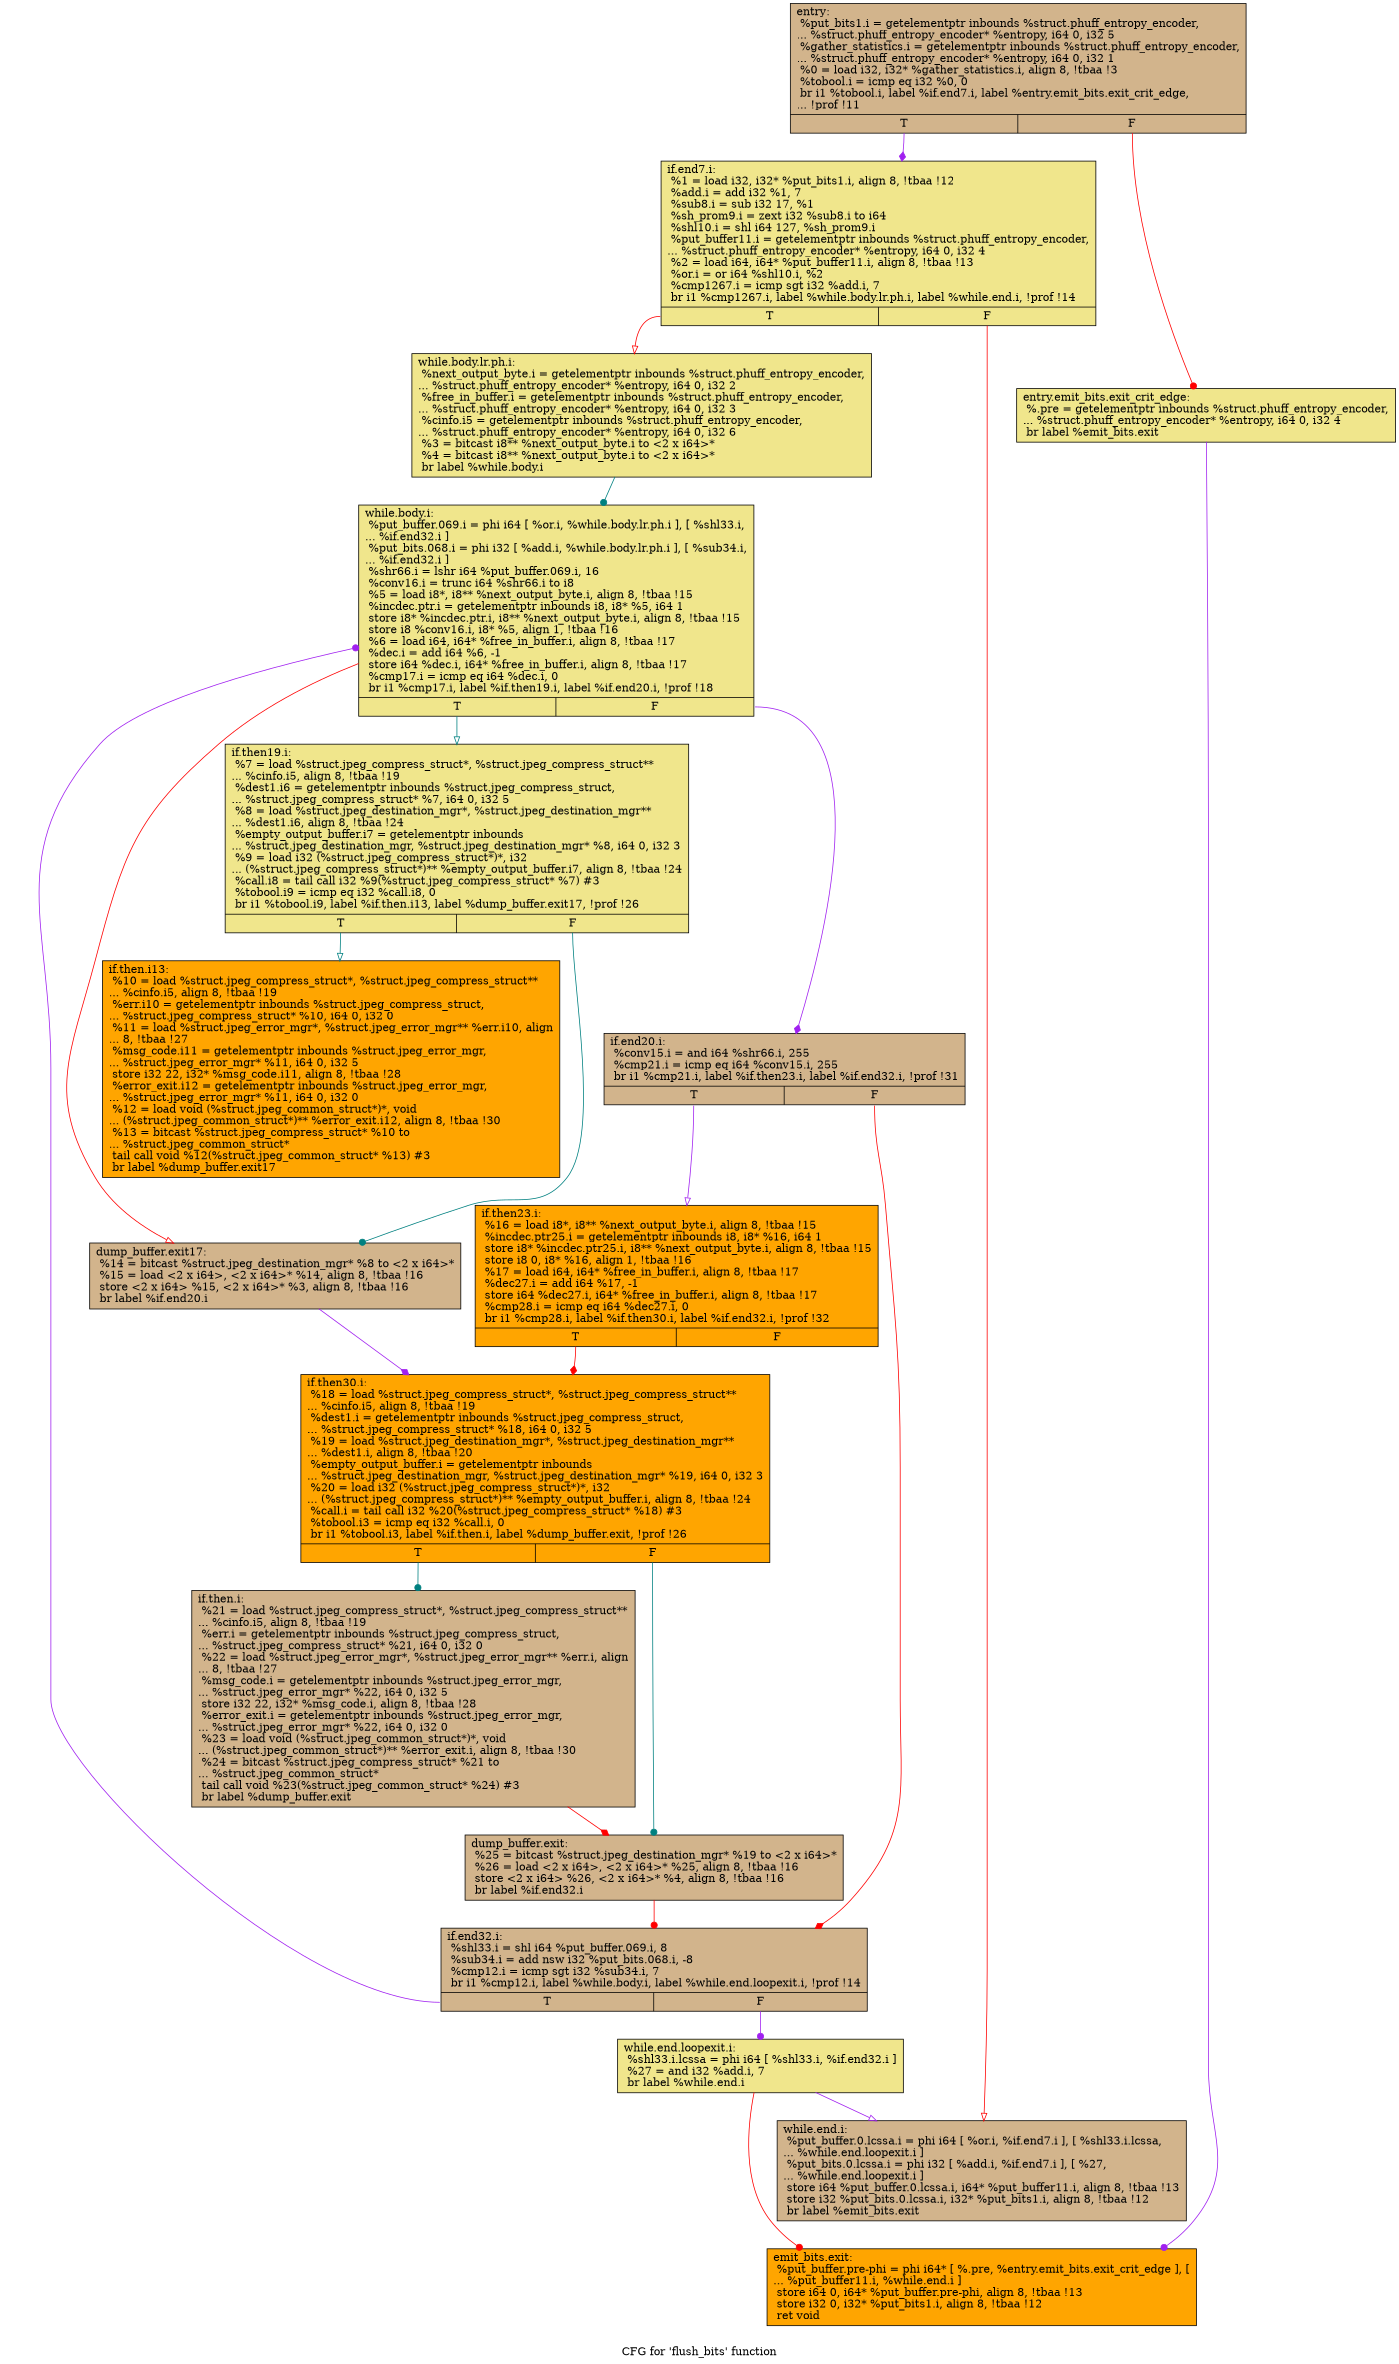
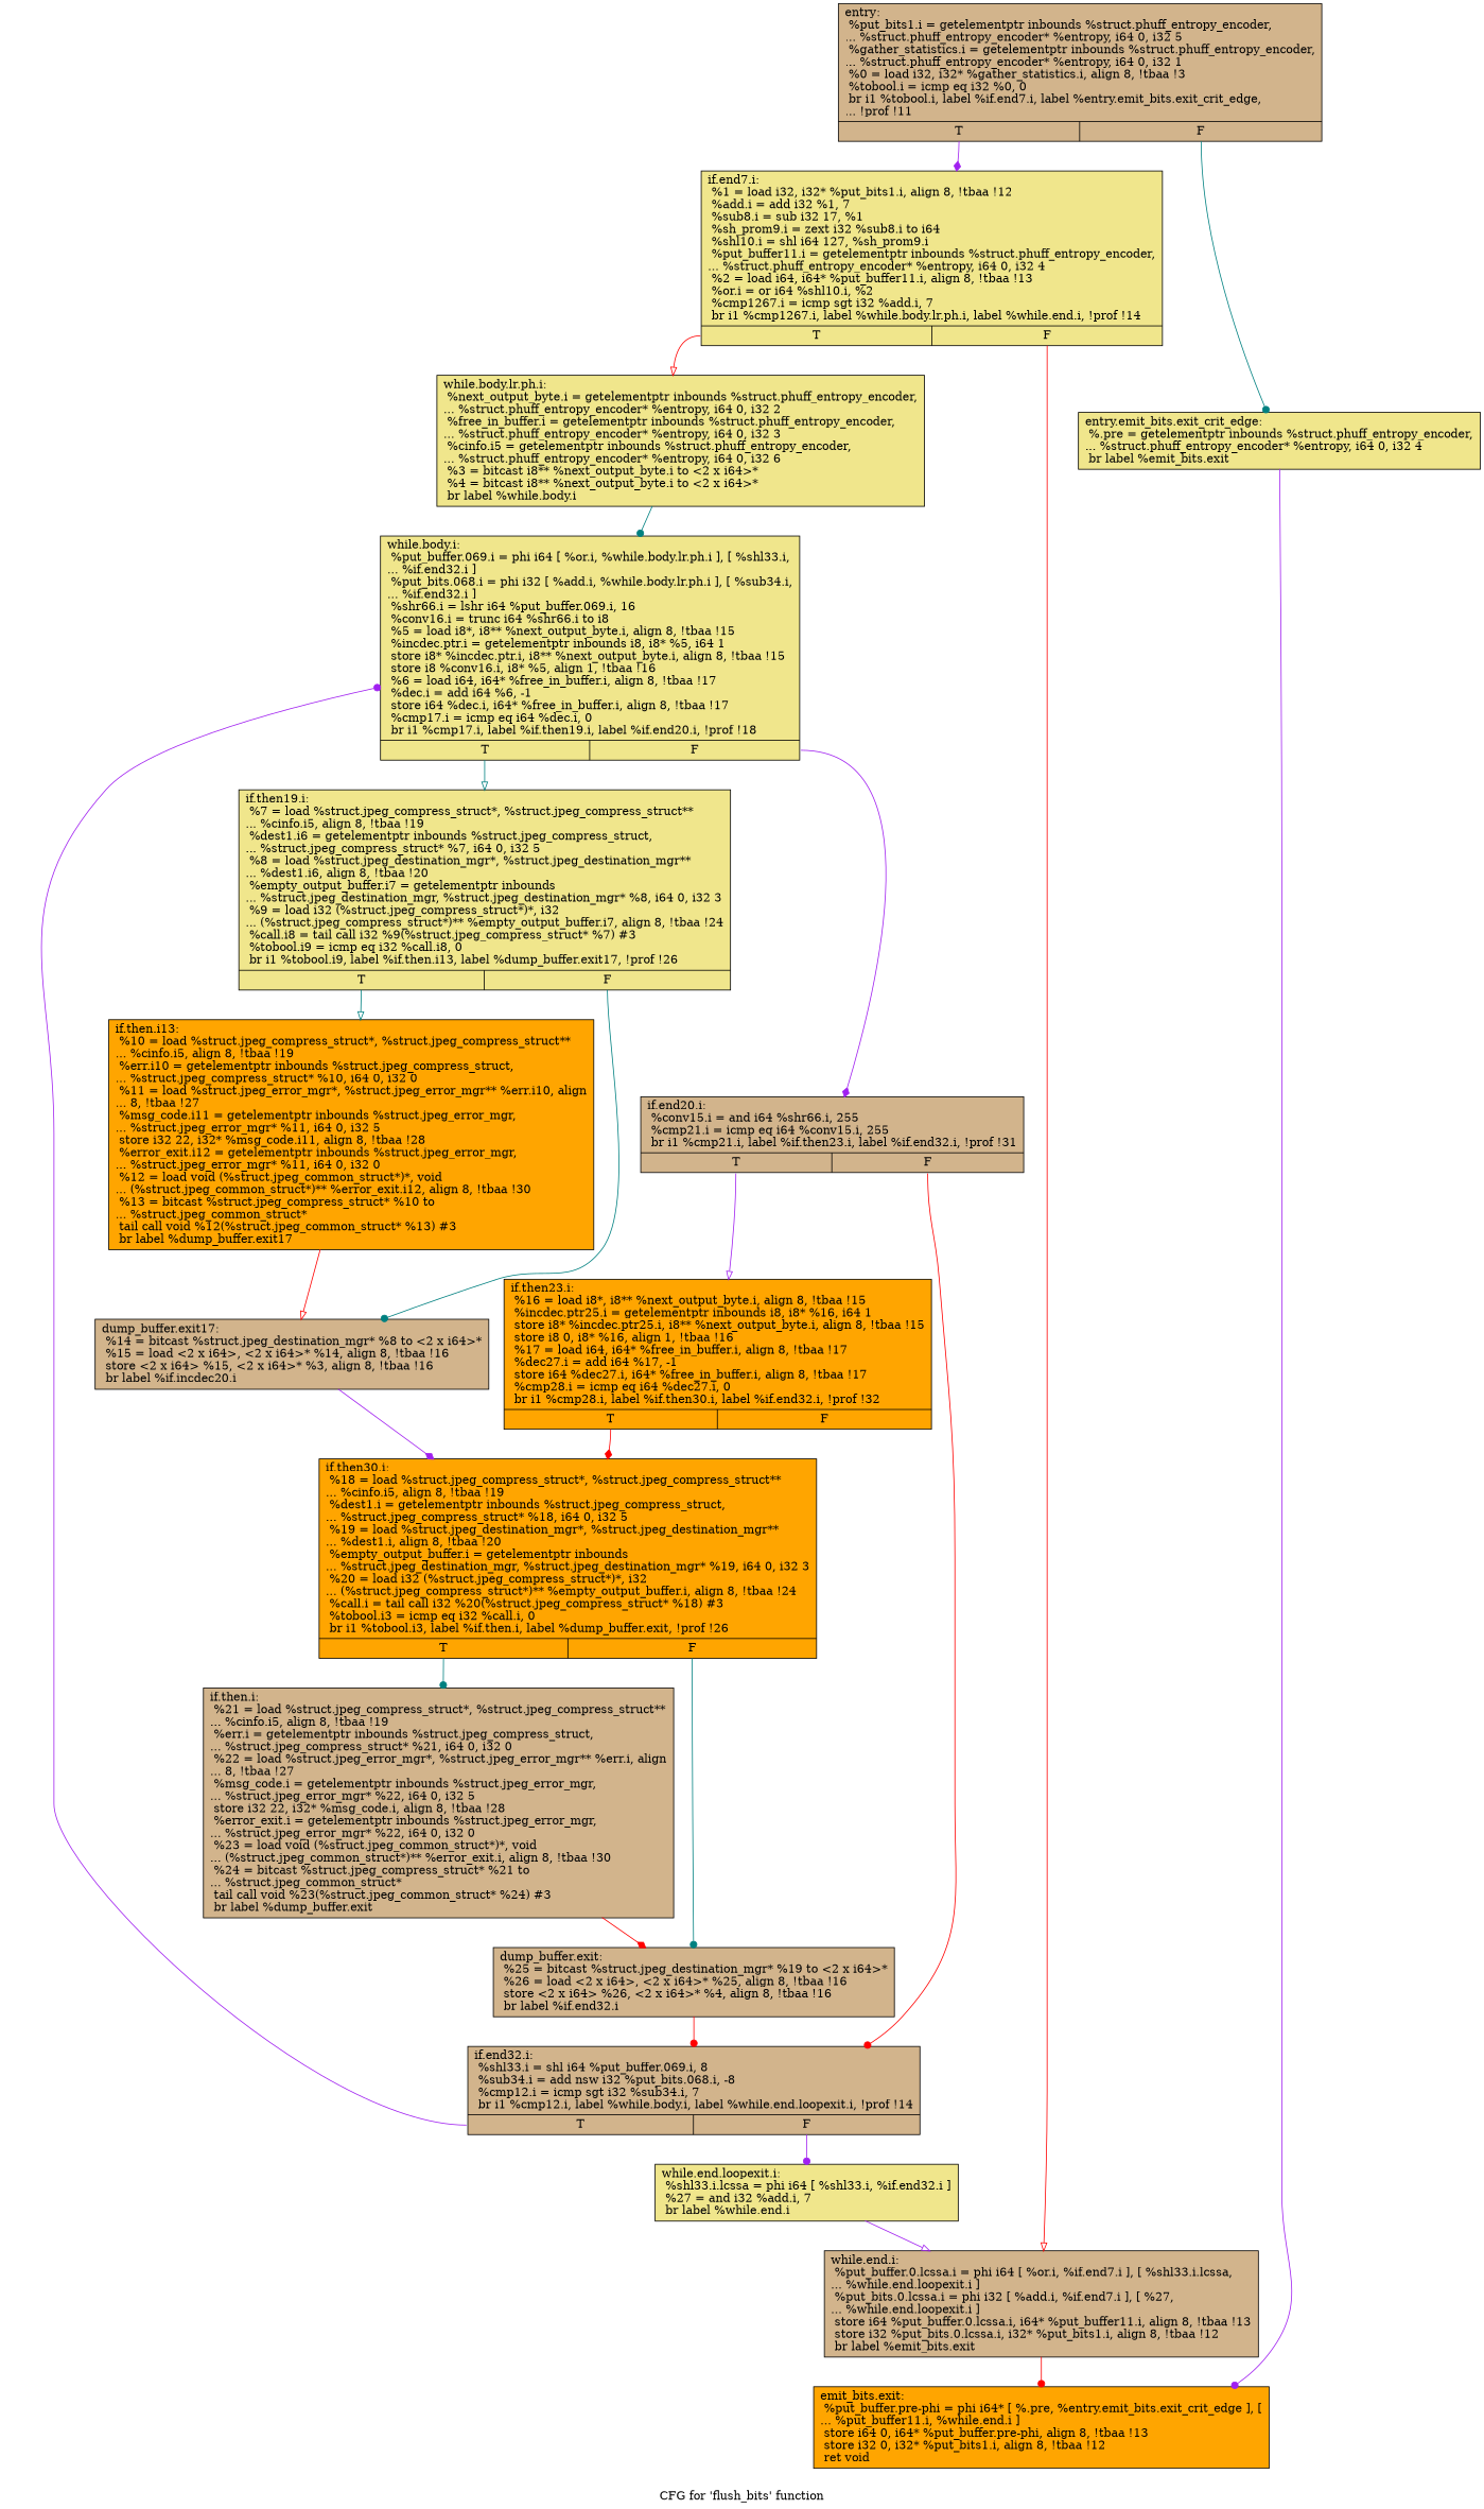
  digraph {
    label="CFG for 'flush_bits' function"
    node [fillcolor=tan shape=record style=filled]
    edge [arrowhead=dot color=red]
    n1 [label="{entry:\l  %put_bits1.i = getelementptr inbounds %struct.phuff_entropy_encoder,\l... %struct.phuff_entropy_encoder* %entropy, i64 0, i32 5\l  %gather_statistics.i = getelementptr inbounds %struct.phuff_entropy_encoder,\l... %struct.phuff_entropy_encoder* %entropy, i64 0, i32 1\l  %0 = load i32, i32* %gather_statistics.i, align 8, !tbaa !3\l  %tobool.i = icmp eq i32 %0, 0\l  br i1 %tobool.i, label %if.end7.i, label %entry.emit_bits.exit_crit_edge,\l... !prof !11\l|{<s0>T|<s1>F}}"]
    n2 [fillcolor=khaki label="{if.end7.i:                                        \l  %1 = load i32, i32* %put_bits1.i, align 8, !tbaa !12\l  %add.i = add i32 %1, 7\l  %sub8.i = sub i32 17, %1\l  %sh_prom9.i = zext i32 %sub8.i to i64\l  %shl10.i = shl i64 127, %sh_prom9.i\l  %put_buffer11.i = getelementptr inbounds %struct.phuff_entropy_encoder,\l... %struct.phuff_entropy_encoder* %entropy, i64 0, i32 4\l  %2 = load i64, i64* %put_buffer11.i, align 8, !tbaa !13\l  %or.i = or i64 %shl10.i, %2\l  %cmp1267.i = icmp sgt i32 %add.i, 7\l  br i1 %cmp1267.i, label %while.body.lr.ph.i, label %while.end.i, !prof !14\l|{<s0>T|<s1>F}}"]
    n3 [fillcolor=khaki label="{entry.emit_bits.exit_crit_edge:                   \l  %.pre = getelementptr inbounds %struct.phuff_entropy_encoder,\l... %struct.phuff_entropy_encoder* %entropy, i64 0, i32 4\l  br label %emit_bits.exit\l}"]
    n4 [fillcolor=khaki label="{while.body.lr.ph.i:                               \l  %next_output_byte.i = getelementptr inbounds %struct.phuff_entropy_encoder,\l... %struct.phuff_entropy_encoder* %entropy, i64 0, i32 2\l  %free_in_buffer.i = getelementptr inbounds %struct.phuff_entropy_encoder,\l... %struct.phuff_entropy_encoder* %entropy, i64 0, i32 3\l  %cinfo.i5 = getelementptr inbounds %struct.phuff_entropy_encoder,\l... %struct.phuff_entropy_encoder* %entropy, i64 0, i32 6\l  %3 = bitcast i8** %next_output_byte.i to \<2 x i64\>*\l  %4 = bitcast i8** %next_output_byte.i to \<2 x i64\>*\l  br label %while.body.i\l}"]
    n5 [label="{while.end.i:                                      \l  %put_buffer.0.lcssa.i = phi i64 [ %or.i, %if.end7.i ], [ %shl33.i.lcssa,\l... %while.end.loopexit.i ]\l  %put_bits.0.lcssa.i = phi i32 [ %add.i, %if.end7.i ], [ %27,\l... %while.end.loopexit.i ]\l  store i64 %put_buffer.0.lcssa.i, i64* %put_buffer11.i, align 8, !tbaa !13\l  store i32 %put_bits.0.lcssa.i, i32* %put_bits1.i, align 8, !tbaa !12\l  br label %emit_bits.exit\l}"]
    n6 [fillcolor=orange label="{emit_bits.exit:                                   \l  %put_buffer.pre-phi = phi i64* [ %.pre, %entry.emit_bits.exit_crit_edge ], [\l... %put_buffer11.i, %while.end.i ]\l  store i64 0, i64* %put_buffer.pre-phi, align 8, !tbaa !13\l  store i32 0, i32* %put_bits1.i, align 8, !tbaa !12\l  ret void\l}"]
    n7 [fillcolor=khaki label="{while.body.i:                                     \l  %put_buffer.069.i = phi i64 [ %or.i, %while.body.lr.ph.i ], [ %shl33.i,\l... %if.end32.i ]\l  %put_bits.068.i = phi i32 [ %add.i, %while.body.lr.ph.i ], [ %sub34.i,\l... %if.end32.i ]\l  %shr66.i = lshr i64 %put_buffer.069.i, 16\l  %conv16.i = trunc i64 %shr66.i to i8\l  %5 = load i8*, i8** %next_output_byte.i, align 8, !tbaa !15\l  %incdec.ptr.i = getelementptr inbounds i8, i8* %5, i64 1\l  store i8* %incdec.ptr.i, i8** %next_output_byte.i, align 8, !tbaa !15\l  store i8 %conv16.i, i8* %5, align 1, !tbaa !16\l  %6 = load i64, i64* %free_in_buffer.i, align 8, !tbaa !17\l  %dec.i = add i64 %6, -1\l  store i64 %dec.i, i64* %free_in_buffer.i, align 8, !tbaa !17\l  %cmp17.i = icmp eq i64 %dec.i, 0\l  br i1 %cmp17.i, label %if.then19.i, label %if.end20.i, !prof !18\l|{<s0>T|<s1>F}}"]
-   n8 [fillcolor=khaki label="{if.then19.i:                                      \l  %7 = load %struct.jpeg_compress_struct*, %struct.jpeg_compress_struct**\l... %cinfo.i5, align 8, !tbaa !19\l  %dest1.i6 = getelementptr inbounds %struct.jpeg_compress_struct,\l... %struct.jpeg_compress_struct* %7, i64 0, i32 5\l  %8 = load %struct.jpeg_destination_mgr*, %struct.jpeg_destination_mgr**\l... %dest1.i6, align 8, !tbaa !24\l  %empty_output_buffer.i7 = getelementptr inbounds\l... %struct.jpeg_destination_mgr, %struct.jpeg_destination_mgr* %8, i64 0, i32 3\l  %9 = load i32 (%struct.jpeg_compress_struct*)*, i32\l... (%struct.jpeg_compress_struct*)** %empty_output_buffer.i7, align 8, !tbaa !24\l  %call.i8 = tail call i32 %9(%struct.jpeg_compress_struct* %7) #3\l  %tobool.i9 = icmp eq i32 %call.i8, 0\l  br i1 %tobool.i9, label %if.then.i13, label %dump_buffer.exit17, !prof !26\l|{<s0>T|<s1>F}}"]
+   n8 [fillcolor=khaki label="{if.then19.i:                                      \l  %7 = load %struct.jpeg_compress_struct*, %struct.jpeg_compress_struct**\l... %cinfo.i5, align 8, !tbaa !19\l  %dest1.i6 = getelementptr inbounds %struct.jpeg_compress_struct,\l... %struct.jpeg_compress_struct* %7, i64 0, i32 5\l  %8 = load %struct.jpeg_destination_mgr*, %struct.jpeg_destination_mgr**\l... %dest1.i6, align 8, !tbaa !20\l  %empty_output_buffer.i7 = getelementptr inbounds\l... %struct.jpeg_destination_mgr, %struct.jpeg_destination_mgr* %8, i64 0, i32 3\l  %9 = load i32 (%struct.jpeg_compress_struct*)*, i32\l... (%struct.jpeg_compress_struct*)** %empty_output_buffer.i7, align 8, !tbaa !24\l  %call.i8 = tail call i32 %9(%struct.jpeg_compress_struct* %7) #3\l  %tobool.i9 = icmp eq i32 %call.i8, 0\l  br i1 %tobool.i9, label %if.then.i13, label %dump_buffer.exit17, !prof !26\l|{<s0>T|<s1>F}}"]
    n9 [label="{if.end20.i:                                       \l  %conv15.i = and i64 %shr66.i, 255\l  %cmp21.i = icmp eq i64 %conv15.i, 255\l  br i1 %cmp21.i, label %if.then23.i, label %if.end32.i, !prof !31\l|{<s0>T|<s1>F}}"]
    n10 [fillcolor=orange label="{if.then.i13:                                      \l  %10 = load %struct.jpeg_compress_struct*, %struct.jpeg_compress_struct**\l... %cinfo.i5, align 8, !tbaa !19\l  %err.i10 = getelementptr inbounds %struct.jpeg_compress_struct,\l... %struct.jpeg_compress_struct* %10, i64 0, i32 0\l  %11 = load %struct.jpeg_error_mgr*, %struct.jpeg_error_mgr** %err.i10, align\l... 8, !tbaa !27\l  %msg_code.i11 = getelementptr inbounds %struct.jpeg_error_mgr,\l... %struct.jpeg_error_mgr* %11, i64 0, i32 5\l  store i32 22, i32* %msg_code.i11, align 8, !tbaa !28\l  %error_exit.i12 = getelementptr inbounds %struct.jpeg_error_mgr,\l... %struct.jpeg_error_mgr* %11, i64 0, i32 0\l  %12 = load void (%struct.jpeg_common_struct*)*, void\l... (%struct.jpeg_common_struct*)** %error_exit.i12, align 8, !tbaa !30\l  %13 = bitcast %struct.jpeg_compress_struct* %10 to\l... %struct.jpeg_common_struct*\l  tail call void %12(%struct.jpeg_common_struct* %13) #3\l  br label %dump_buffer.exit17\l}"]
-   n11 [label="{dump_buffer.exit17:                               \l  %14 = bitcast %struct.jpeg_destination_mgr* %8 to \<2 x i64\>*\l  %15 = load \<2 x i64\>, \<2 x i64\>* %14, align 8, !tbaa !16\l  store \<2 x i64\> %15, \<2 x i64\>* %3, align 8, !tbaa !16\l  br label %if.end20.i\l}"]
+   n11 [label="{dump_buffer.exit17:                               \l  %14 = bitcast %struct.jpeg_destination_mgr* %8 to \<2 x i64\>*\l  %15 = load \<2 x i64\>, \<2 x i64\>* %14, align 8, !tbaa !16\l  store \<2 x i64\> %15, \<2 x i64\>* %3, align 8, !tbaa !16\l  br label %if.incdec20.i\l}"]
    n12 [fillcolor=orange label="{if.then23.i:                                      \l  %16 = load i8*, i8** %next_output_byte.i, align 8, !tbaa !15\l  %incdec.ptr25.i = getelementptr inbounds i8, i8* %16, i64 1\l  store i8* %incdec.ptr25.i, i8** %next_output_byte.i, align 8, !tbaa !15\l  store i8 0, i8* %16, align 1, !tbaa !16\l  %17 = load i64, i64* %free_in_buffer.i, align 8, !tbaa !17\l  %dec27.i = add i64 %17, -1\l  store i64 %dec27.i, i64* %free_in_buffer.i, align 8, !tbaa !17\l  %cmp28.i = icmp eq i64 %dec27.i, 0\l  br i1 %cmp28.i, label %if.then30.i, label %if.end32.i, !prof !32\l|{<s0>T|<s1>F}}"]
    n13 [label="{if.end32.i:                                       \l  %shl33.i = shl i64 %put_buffer.069.i, 8\l  %sub34.i = add nsw i32 %put_bits.068.i, -8\l  %cmp12.i = icmp sgt i32 %sub34.i, 7\l  br i1 %cmp12.i, label %while.body.i, label %while.end.loopexit.i, !prof !14\l|{<s0>T|<s1>F}}"]
    n14 [fillcolor=orange label="{if.then30.i:                                      \l  %18 = load %struct.jpeg_compress_struct*, %struct.jpeg_compress_struct**\l... %cinfo.i5, align 8, !tbaa !19\l  %dest1.i = getelementptr inbounds %struct.jpeg_compress_struct,\l... %struct.jpeg_compress_struct* %18, i64 0, i32 5\l  %19 = load %struct.jpeg_destination_mgr*, %struct.jpeg_destination_mgr**\l... %dest1.i, align 8, !tbaa !20\l  %empty_output_buffer.i = getelementptr inbounds\l... %struct.jpeg_destination_mgr, %struct.jpeg_destination_mgr* %19, i64 0, i32 3\l  %20 = load i32 (%struct.jpeg_compress_struct*)*, i32\l... (%struct.jpeg_compress_struct*)** %empty_output_buffer.i, align 8, !tbaa !24\l  %call.i = tail call i32 %20(%struct.jpeg_compress_struct* %18) #3\l  %tobool.i3 = icmp eq i32 %call.i, 0\l  br i1 %tobool.i3, label %if.then.i, label %dump_buffer.exit, !prof !26\l|{<s0>T|<s1>F}}"]
    n15 [fillcolor=khaki label="{while.end.loopexit.i:                             \l  %shl33.i.lcssa = phi i64 [ %shl33.i, %if.end32.i ]\l  %27 = and i32 %add.i, 7\l  br label %while.end.i\l}"]
    n16 [label="{if.then.i:                                        \l  %21 = load %struct.jpeg_compress_struct*, %struct.jpeg_compress_struct**\l... %cinfo.i5, align 8, !tbaa !19\l  %err.i = getelementptr inbounds %struct.jpeg_compress_struct,\l... %struct.jpeg_compress_struct* %21, i64 0, i32 0\l  %22 = load %struct.jpeg_error_mgr*, %struct.jpeg_error_mgr** %err.i, align\l... 8, !tbaa !27\l  %msg_code.i = getelementptr inbounds %struct.jpeg_error_mgr,\l... %struct.jpeg_error_mgr* %22, i64 0, i32 5\l  store i32 22, i32* %msg_code.i, align 8, !tbaa !28\l  %error_exit.i = getelementptr inbounds %struct.jpeg_error_mgr,\l... %struct.jpeg_error_mgr* %22, i64 0, i32 0\l  %23 = load void (%struct.jpeg_common_struct*)*, void\l... (%struct.jpeg_common_struct*)** %error_exit.i, align 8, !tbaa !30\l  %24 = bitcast %struct.jpeg_compress_struct* %21 to\l... %struct.jpeg_common_struct*\l  tail call void %23(%struct.jpeg_common_struct* %24) #3\l  br label %dump_buffer.exit\l}"]
    n17 [label="{dump_buffer.exit:                                 \l  %25 = bitcast %struct.jpeg_destination_mgr* %19 to \<2 x i64\>*\l  %26 = load \<2 x i64\>, \<2 x i64\>* %25, align 8, !tbaa !16\l  store \<2 x i64\> %26, \<2 x i64\>* %4, align 8, !tbaa !16\l  br label %if.end32.i\l}"]
    n1 -> n2 [arrowhead=diamond color=purple tailport=s0]
-   n1 -> n3 [tailport=s1]
+   n1 -> n3 [color=teal tailport=s1]
    n2 -> n4 [arrowhead=onormal tailport=s0]
    n2 -> n5 [arrowhead=onormal tailport=s1]
    n3 -> n6 [color=purple]
    n4 -> n7 [color=teal]
-   n15 -> n6
+   n5 -> n6
    n7 -> n8 [arrowhead=onormal color=teal tailport=s0]
    n7 -> n9 [arrowhead=diamond color=purple tailport=s1]
    n8 -> n10 [arrowhead=onormal color=teal tailport=s0]
    n8 -> n11 [color=teal tailport=s1]
    n9 -> n12 [arrowhead=onormal color=purple tailport=s0]
-   n9 -> n13 [arrowhead=diamond tailport=s1]
-   n7 -> n11 [arrowhead=onormal]
+   n9 -> n13 [tailport=s1]
+   n10 -> n11 [arrowhead=onormal]
    n11 -> n14 [arrowhead=diamond color=purple]
    n12 -> n14 [arrowhead=diamond tailport=s0]
    n13 -> n7 [color=purple tailport=s0]
    n13 -> n15 [color=purple tailport=s1]
    n14 -> n16 [color=teal tailport=s0]
    n14 -> n17 [color=teal tailport=s1]
    n15 -> n5 [arrowhead=onormal color=purple]
    n16 -> n17 [arrowhead=diamond]
    n17 -> n13
  }
